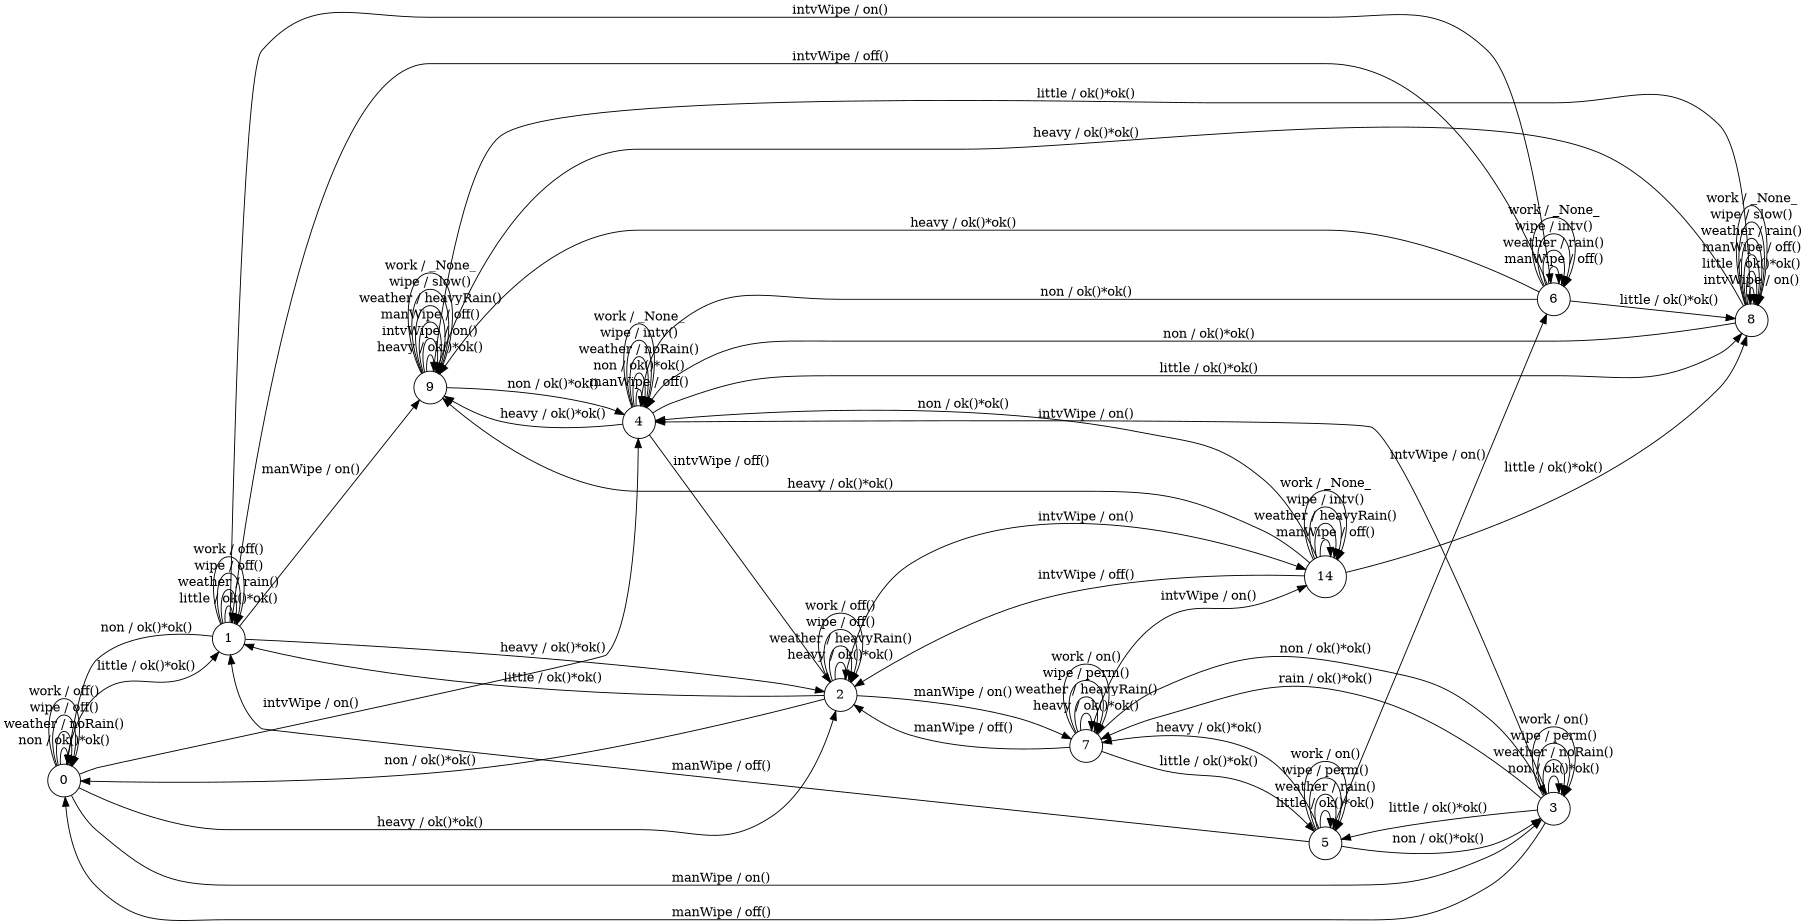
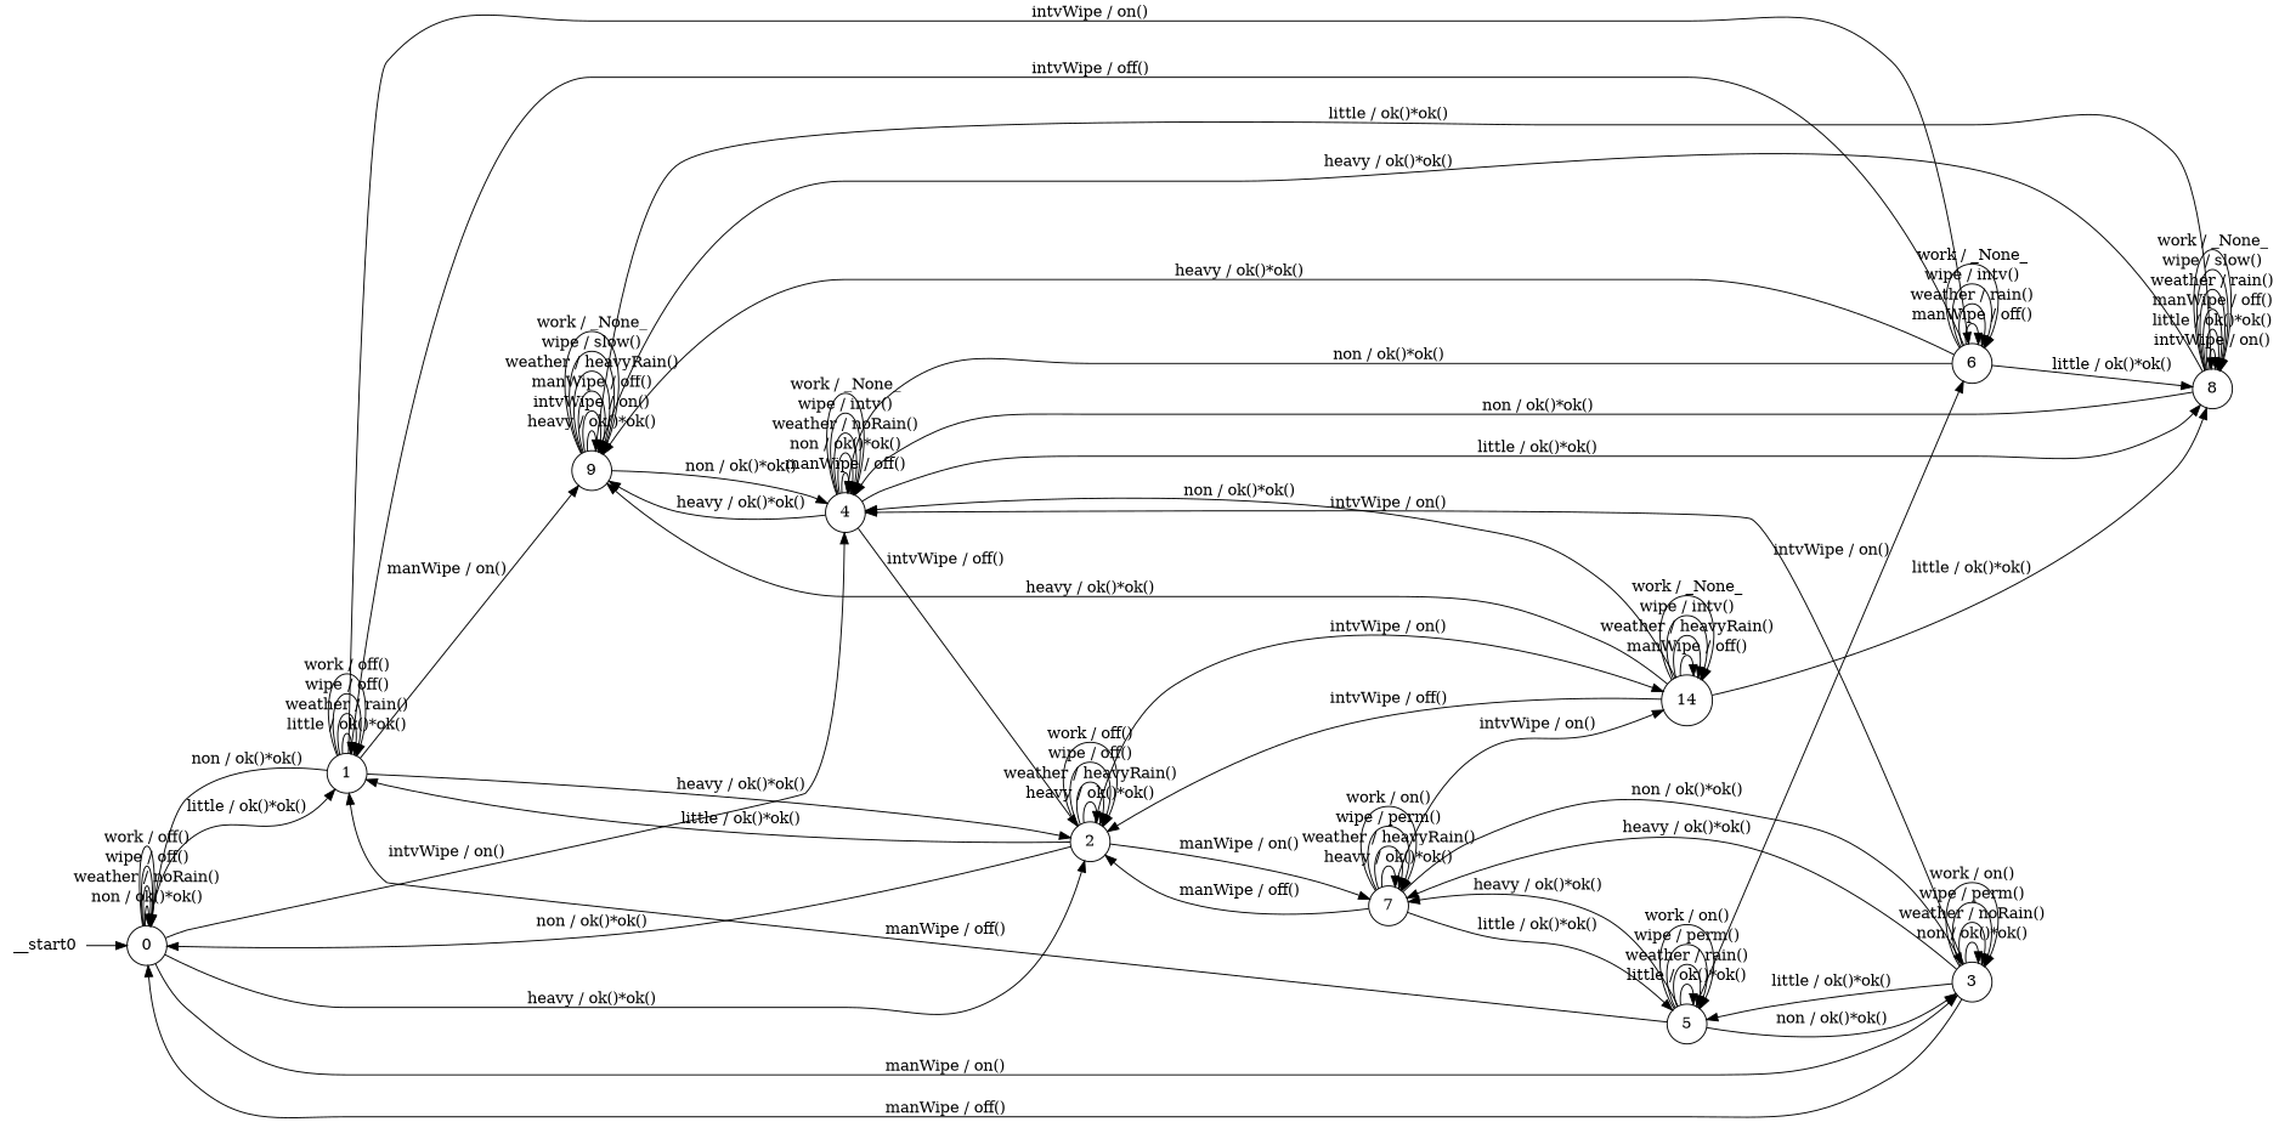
  digraph {
    rankdir=LR
    node [shape=circle]
    n1 [label=0]
    n2 [label=1]
    n3 [label=2]
    n4 [label=3]
    n5 [label=4]
    n6 [label=6]
    n7 [label=9]
    n8 [label=7]
    n9 [label=14]
    n10 [label=5]
    n11 [label=8]
+   __start0 [height=0 shape=none width=0]
    n1 -> n1 [label="non / ok()*ok()"]
    n1 -> n1 [label="weather / noRain()"]
    n1 -> n1 [label="wipe / off()"]
    n1 -> n1 [label="work / off()"]
    n1 -> n2 [label="little / ok()*ok()"]
    n1 -> n3 [label="heavy / ok()*ok()"]
    n1 -> n4 [label="manWipe / on()"]
    n1 -> n5 [label="intvWipe / on()"]
    n2 -> n1 [label="non / ok()*ok()"]
    n2 -> n2 [label="little / ok()*ok()"]
    n2 -> n2 [label="weather / rain()"]
    n2 -> n2 [label="wipe / off()"]
    n2 -> n2 [label="work / off()"]
    n2 -> n3 [label="heavy / ok()*ok()"]
    n2 -> n6 [label="intvWipe / on()"]
    n2 -> n7 [label="manWipe / on()"]
    n3 -> n1 [label="non / ok()*ok()"]
    n3 -> n2 [label="little / ok()*ok()"]
    n3 -> n3 [label="heavy / ok()*ok()"]
    n3 -> n3 [label="weather / heavyRain()"]
    n3 -> n3 [label="wipe / off()"]
    n3 -> n3 [label="work / off()"]
    n3 -> n8 [label="manWipe / on()"]
    n3 -> n9 [label="intvWipe / on()"]
    n4 -> n1 [label="manWipe / off()"]
    n4 -> n4 [label="non / ok()*ok()"]
    n4 -> n4 [label="weather / noRain()"]
    n4 -> n4 [label="wipe / perm()"]
    n4 -> n4 [label="work / on()"]
    n4 -> n5 [label="intvWipe / on()"]
-   n4 -> n8 [label="rain / ok()*ok()"]
+   n4 -> n8 [label="heavy / ok()*ok()"]
    n4 -> n10 [label="little / ok()*ok()"]
    n5 -> n3 [label="intvWipe / off()"]
    n5 -> n5 [label="manWipe / off()"]
    n5 -> n5 [label="non / ok()*ok()"]
    n5 -> n5 [label="weather / noRain()"]
    n5 -> n5 [label="wipe / intv()"]
    n5 -> n5 [label="work / _None_"]
    n5 -> n7 [label="heavy / ok()*ok()"]
    n5 -> n11 [label="little / ok()*ok()"]
    n6 -> n2 [label="intvWipe / off()"]
    n6 -> n5 [label="non / ok()*ok()"]
    n6 -> n6 [label="manWipe / off()"]
    n6 -> n6 [label="weather / rain()"]
    n6 -> n6 [label="wipe / intv()"]
    n6 -> n6 [label="work / _None_"]
    n6 -> n7 [label="heavy / ok()*ok()"]
    n6 -> n11 [label="little / ok()*ok()"]
    n7 -> n5 [label="non / ok()*ok()"]
    n7 -> n7 [label="heavy / ok()*ok()"]
    n7 -> n7 [label="intvWipe / on()"]
    n7 -> n7 [label="manWipe / off()"]
    n7 -> n7 [label="weather / heavyRain()"]
    n7 -> n7 [label="wipe / slow()"]
    n7 -> n7 [label="work / _None_"]
    n7 -> n11 [label="little / ok()*ok()"]
    n8 -> n3 [label="manWipe / off()"]
    n8 -> n4 [label="non / ok()*ok()"]
    n8 -> n8 [label="heavy / ok()*ok()"]
    n8 -> n8 [label="weather / heavyRain()"]
    n8 -> n8 [label="wipe / perm()"]
    n8 -> n8 [label="work / on()"]
    n8 -> n9 [label="intvWipe / on()"]
    n8 -> n10 [label="little / ok()*ok()"]
    n9 -> n3 [label="intvWipe / off()"]
    n9 -> n5 [label="non / ok()*ok()"]
    n9 -> n7 [label="heavy / ok()*ok()"]
    n9 -> n9 [label="manWipe / off()"]
    n9 -> n9 [label="weather / heavyRain()"]
    n9 -> n9 [label="wipe / intv()"]
    n9 -> n9 [label="work / _None_"]
    n9 -> n11 [label="little / ok()*ok()"]
    n10 -> n2 [label="manWipe / off()"]
    n10 -> n4 [label="non / ok()*ok()"]
    n10 -> n6 [label="intvWipe / on()"]
    n10 -> n8 [label="heavy / ok()*ok()"]
    n10 -> n10 [label="little / ok()*ok()"]
    n10 -> n10 [label="weather / rain()"]
    n10 -> n10 [label="wipe / perm()"]
    n10 -> n10 [label="work / on()"]
    n11 -> n5 [label="non / ok()*ok()"]
    n11 -> n7 [label="heavy / ok()*ok()"]
    n11 -> n11 [label="intvWipe / on()"]
    n11 -> n11 [label="little / ok()*ok()"]
    n11 -> n11 [label="manWipe / off()"]
    n11 -> n11 [label="weather / rain()"]
    n11 -> n11 [label="wipe / slow()"]
    n11 -> n11 [label="work / _None_"]
+   __start0 -> n1
  }
